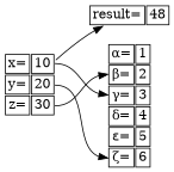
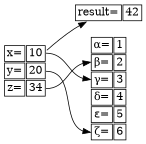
  digraph {
    rankdir=LR
    node [shape=plain]
-   n1 [label=< <table border="0" cellborder="1">   <tr><td>x=</td><td port="1">10</td></tr>   <tr><td>y=</td><td port="2">20</td></tr>   <tr><td>z=</td><td port="3">30</td></tr> </table>>]
+   n1 [label=< <table border="0" cellborder="1">   <tr><td>x=</td><td port="1">10</td></tr>   <tr><td>y=</td><td port="2">20</td></tr>   <tr><td>z=</td><td port="3">34</td></tr> </table>>]
    n2 [label=< <table border="0" cellborder="1">   <tr><td port="1">&alpha;=</td><td>1</td></tr>   <tr><td port="2">&beta;=</td><td>2</td></tr>   <tr><td port="3">&gamma;=</td><td>3</td></tr>   <tr><td port="4">&delta;=</td><td>4</td></tr>   <tr><td port="5">&epsilon;=</td><td>5</td></tr>   <tr><td port="6">&zeta;=</td><td>6</td></tr> </table>>]
-   n3 [label=< <table border="0" cellborder="1">   <tr><td>result=</td><td>48</td></tr> </table>>]
+   n3 [label=< <table border="0" cellborder="1">   <tr><td>result=</td><td>42</td></tr> </table>>]
    n1 -> n2 [headport=3 tailport=1]
    n1 -> n2 [headport=6 tailport=2]
    n1 -> n2 [headport=2 tailport=3]
    n1 -> n3
  }
